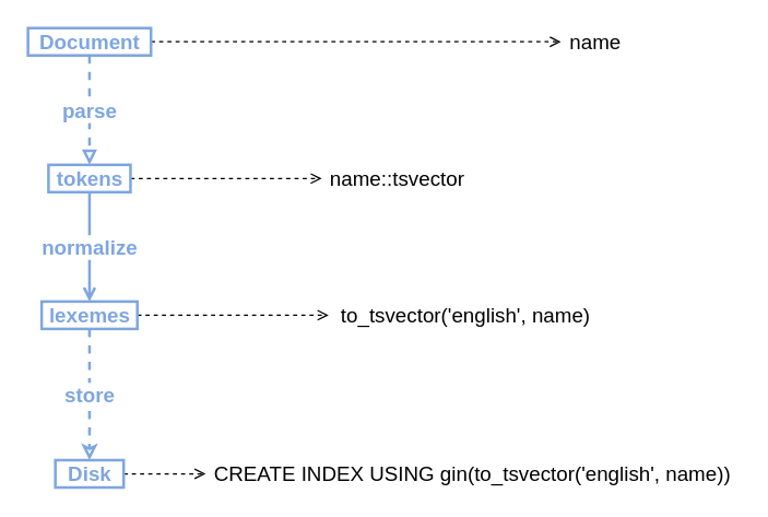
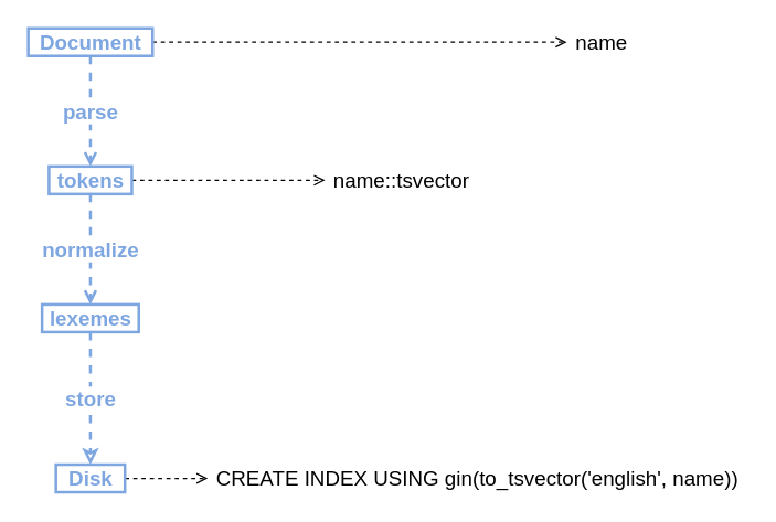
  <mxCell id="0" />
  <mxCell id="1" parent="0" />
- <mxCell id="2" value="parse" style="edgeStyle=orthogonalEdgeStyle;rounded=0;orthogonalLoop=1;jettySize=auto;html=1;fontSize=15;endArrow=block;endFill=0;dashed=1;strokeWidth=2;fillColor=#dae8fc;fontStyle=1;fontColor=#7EA6E0;strokeColor=#7EA6E0;" edge="1" parent="1" source="4" target="7"><mxGeometry relative="1" as="geometry" /></mxCell>
+ <mxCell id="2" value="parse" style="edgeStyle=orthogonalEdgeStyle;rounded=0;orthogonalLoop=1;jettySize=auto;html=1;fontSize=15;endArrow=open;endFill=0;dashed=1;strokeWidth=2;fillColor=#dae8fc;fontStyle=1;fontColor=#7EA6E0;strokeColor=#7EA6E0;" edge="1" parent="1" source="4" target="7"><mxGeometry relative="1" as="geometry" /></mxCell>
  <mxCell id="3" value="" style="edgeStyle=orthogonalEdgeStyle;rounded=0;orthogonalLoop=1;jettySize=auto;html=1;dashed=1;fontSize=15;endArrow=open;endFill=0;" edge="1" parent="1" source="4" target="14"><mxGeometry relative="1" as="geometry" /></mxCell>
  <mxCell id="4" value="Document" style="text;html=1;align=center;verticalAlign=middle;resizable=0;points=[];autosize=1;fontSize=15;fontStyle=1;fontColor=#7EA6E0;strokeWidth=2;strokeColor=#7EA6E0;" vertex="1" parent="1"><mxGeometry x="20" y="20" width="90" height="20" as="geometry" /></mxCell>
- <mxCell id="5" value="normalize" style="edgeStyle=orthogonalEdgeStyle;rounded=0;orthogonalLoop=1;jettySize=auto;html=1;dashed=0;fontSize=15;endArrow=open;endFill=0;fontColor=#7EA6E0;strokeWidth=2;strokeColor=#7EA6E0;fontStyle=1;" edge="1" parent="1" source="7" target="10"><mxGeometry relative="1" as="geometry" /></mxCell>
+ <mxCell id="5" value="normalize" style="edgeStyle=orthogonalEdgeStyle;rounded=0;orthogonalLoop=1;jettySize=auto;html=1;dashed=1;fontSize=15;endArrow=open;endFill=0;fontColor=#7EA6E0;strokeWidth=2;strokeColor=#7EA6E0;fontStyle=1" edge="1" parent="1" source="7" target="10"><mxGeometry relative="1" as="geometry" /></mxCell>
  <mxCell id="6" value="" style="edgeStyle=orthogonalEdgeStyle;rounded=0;orthogonalLoop=1;jettySize=auto;html=1;dashed=1;fontSize=15;endArrow=open;endFill=0;" edge="1" parent="1" source="7" target="13"><mxGeometry relative="1" as="geometry" /></mxCell>
  <mxCell id="7" value="tokens" style="text;html=1;align=center;verticalAlign=middle;resizable=0;points=[];autosize=1;fontSize=15;fontStyle=1;fontColor=#7EA6E0;strokeWidth=2;strokeColor=#7EA6E0;" vertex="1" parent="1"><mxGeometry x="35" y="120" width="60" height="20" as="geometry" /></mxCell>
  <mxCell id="8" value="store" style="edgeStyle=orthogonalEdgeStyle;rounded=0;orthogonalLoop=1;jettySize=auto;html=1;dashed=1;fontSize=15;endArrow=classic;endFill=0;entryX=0.5;entryY=0;entryDx=0;entryDy=0;entryPerimeter=0;fontColor=#7EA6E0;strokeWidth=2;strokeColor=#7EA6E0;fontStyle=1;" edge="1" parent="1" source="10" target="16"><mxGeometry relative="1" as="geometry"><mxPoint x="65" y="322" as="targetPoint" /></mxGeometry></mxCell>
- <mxCell id="9" value="" style="edgeStyle=orthogonalEdgeStyle;rounded=0;orthogonalLoop=1;jettySize=auto;html=1;dashed=1;fontSize=15;endArrow=open;endFill=0;" edge="1" parent="1" source="10" target="12"><mxGeometry relative="1" as="geometry" /></mxCell>
  <mxCell id="10" value="lexemes" style="text;html=1;align=center;verticalAlign=middle;resizable=0;points=[];autosize=1;fontSize=15;fontStyle=1;fontColor=#7EA6E0;strokeWidth=2;strokeColor=#7EA6E0;" vertex="1" parent="1"><mxGeometry x="30" y="220" width="70" height="20" as="geometry" /></mxCell>
  <mxCell id="11" value="CREATE INDEX USING gin(to_tsvector('english', name))" style="text;html=1;align=center;verticalAlign=middle;resizable=0;points=[];autosize=1;strokeColor=none;fontSize=15;" vertex="1" parent="1"><mxGeometry x="150" y="336" width="390" height="20" as="geometry" /></mxCell>
- <mxCell id="12" value="to_tsvector('english', name)" style="text;html=1;align=center;verticalAlign=middle;resizable=0;points=[];autosize=1;strokeColor=none;fontSize=15;" vertex="1" parent="1"><mxGeometry x="240" y="220" width="200" height="20" as="geometry" /></mxCell>
  <mxCell id="13" value="name::tsvector" style="text;html=1;align=center;verticalAlign=middle;resizable=0;points=[];autosize=1;strokeColor=none;fontSize=15;" vertex="1" parent="1"><mxGeometry x="235" y="120" width="110" height="20" as="geometry" /></mxCell>
  <mxCell id="14" value="name" style="text;html=1;align=center;verticalAlign=middle;resizable=0;points=[];autosize=1;strokeColor=none;fontSize=15;" vertex="1" parent="1"><mxGeometry x="410" y="20" width="50" height="20" as="geometry" /></mxCell>
  <mxCell id="15" value="" style="edgeStyle=orthogonalEdgeStyle;rounded=0;orthogonalLoop=1;jettySize=auto;html=1;dashed=1;fontSize=15;endArrow=open;endFill=0;" edge="1" parent="1" source="16" target="11"><mxGeometry relative="1" as="geometry" /></mxCell>
  <mxCell id="16" value="Disk" style="text;html=1;align=center;verticalAlign=middle;resizable=0;points=[];autosize=1;fontSize=15;fontStyle=1;fontColor=#7EA6E0;strokeWidth=2;strokeColor=#7EA6E0;" vertex="1" parent="1"><mxGeometry x="40" y="336" width="50" height="20" as="geometry" /></mxCell>
